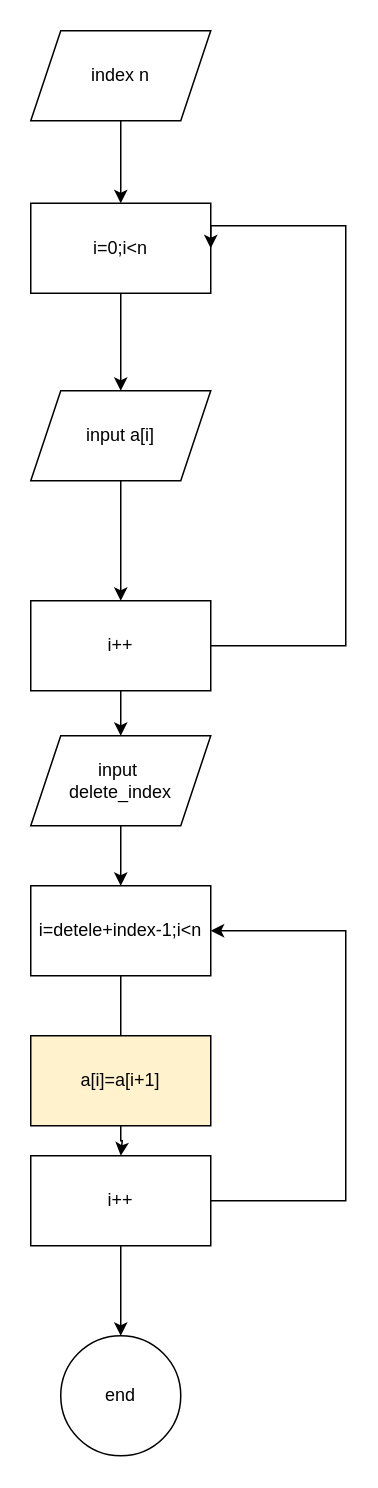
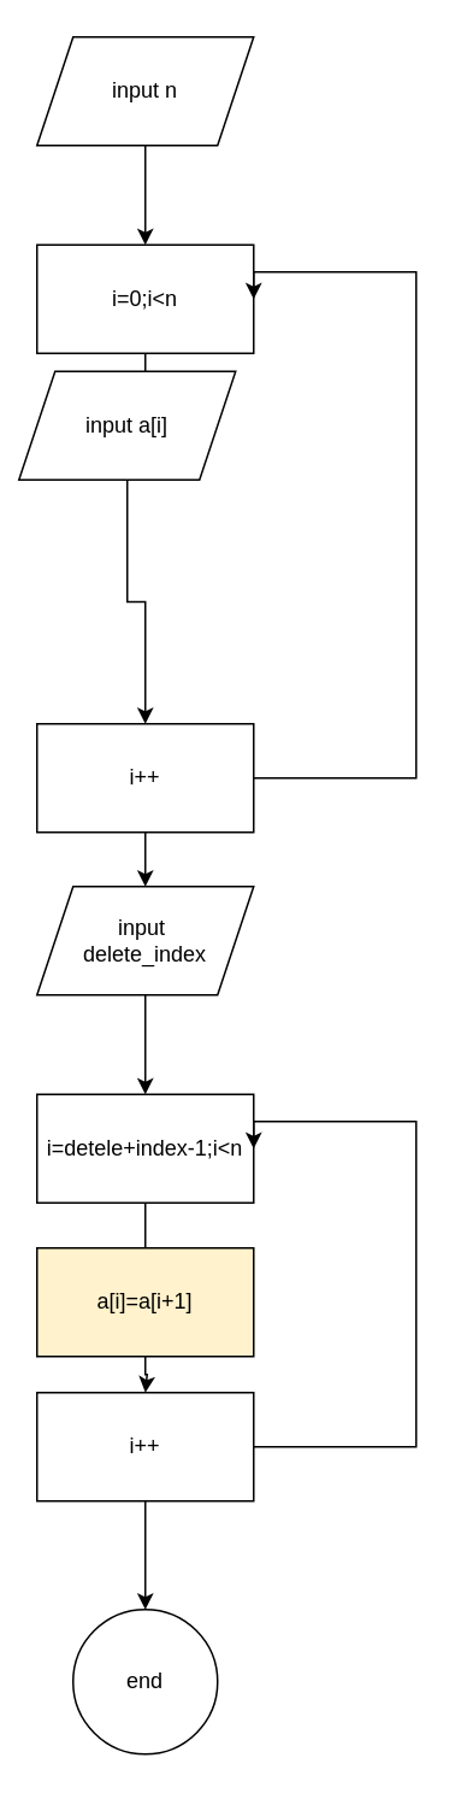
  <mxCell id="0" />
  <mxCell id="1" parent="0" />
  <mxCell id="2" value="" style="edgeStyle=orthogonalEdgeStyle;rounded=0;orthogonalLoop=1;jettySize=auto;html=1;" parent="1" source="3" target="5" edge="1"><mxGeometry relative="1" as="geometry" /></mxCell>
- <mxCell id="3" value="index n" style="shape=parallelogram;perimeter=parallelogramPerimeter;whiteSpace=wrap;html=1;fixedSize=1;" parent="1" vertex="1"><mxGeometry x="20" y="20" width="120" height="60" as="geometry" /></mxCell>
+ <mxCell id="3" value="input n" style="shape=parallelogram;perimeter=parallelogramPerimeter;whiteSpace=wrap;html=1;fixedSize=1;" parent="1" vertex="1"><mxGeometry x="20" y="20" width="120" height="60" as="geometry" /></mxCell>
  <mxCell id="4" value="" style="edgeStyle=orthogonalEdgeStyle;rounded=0;orthogonalLoop=1;jettySize=auto;html=1;" parent="1" source="5" target="7" edge="1"><mxGeometry relative="1" as="geometry" /></mxCell>
  <mxCell id="5" value="i=0;i&amp;lt;n" style="rounded=0;whiteSpace=wrap;html=1;" parent="1" vertex="1"><mxGeometry x="20" y="135" width="120" height="60" as="geometry" /></mxCell>
  <mxCell id="6" value="" style="edgeStyle=orthogonalEdgeStyle;rounded=0;orthogonalLoop=1;jettySize=auto;html=1;" parent="1" source="7" target="10" edge="1"><mxGeometry relative="1" as="geometry" /></mxCell>
- <mxCell id="7" value="input a[i]" style="shape=parallelogram;perimeter=parallelogramPerimeter;whiteSpace=wrap;html=1;fixedSize=1;rounded=0;" parent="1" vertex="1"><mxGeometry x="20" y="260" width="120" height="60" as="geometry" /></mxCell>
+ <mxCell id="7" value="input a[i]" style="shape=parallelogram;perimeter=parallelogramPerimeter;whiteSpace=wrap;html=1;fixedSize=1;rounded=0;" parent="1" vertex="1"><mxGeometry x="10" y="205" width="120" height="60" as="geometry" /></mxCell>
  <mxCell id="8" style="edgeStyle=orthogonalEdgeStyle;rounded=0;orthogonalLoop=1;jettySize=auto;html=1;entryX=1;entryY=0.5;entryDx=0;entryDy=0;" parent="1" source="10" target="5" edge="1"><mxGeometry relative="1" as="geometry"><Array as="points"><mxPoint x="230" y="430" /><mxPoint x="230" y="150" /></Array></mxGeometry></mxCell>
  <mxCell id="9" value="" style="edgeStyle=orthogonalEdgeStyle;rounded=0;orthogonalLoop=1;jettySize=auto;html=1;" parent="1" source="10" target="17" edge="1"><mxGeometry relative="1" as="geometry" /></mxCell>
  <mxCell id="10" value="i++" style="whiteSpace=wrap;html=1;rounded=0;" parent="1" vertex="1"><mxGeometry x="20" y="400" width="120" height="60" as="geometry" /></mxCell>
  <mxCell id="11" value="" style="edgeStyle=orthogonalEdgeStyle;rounded=0;orthogonalLoop=1;jettySize=auto;html=1;endArrow=none;" parent="1" source="12" target="19" edge="1"><mxGeometry relative="1" as="geometry" /></mxCell>
- <mxCell id="12" value="i=detele+index-1;i&amp;lt;n" style="rounded=0;whiteSpace=wrap;html=1;" parent="1" vertex="1"><mxGeometry x="20" y="590" width="120" height="60" as="geometry" /></mxCell>
+ <mxCell id="12" value="i=detele+index-1;i&amp;lt;n" style="rounded=0;whiteSpace=wrap;html=1;" parent="1" vertex="1"><mxGeometry x="20" y="605" width="120" height="60" as="geometry" /></mxCell>
  <mxCell id="13" style="edgeStyle=orthogonalEdgeStyle;rounded=0;orthogonalLoop=1;jettySize=auto;html=1;entryX=1;entryY=0.5;entryDx=0;entryDy=0;" parent="1" source="15" target="12" edge="1"><mxGeometry relative="1" as="geometry"><Array as="points"><mxPoint x="230" y="800" /><mxPoint x="230" y="620" /></Array></mxGeometry></mxCell>
  <mxCell id="14" value="" style="edgeStyle=orthogonalEdgeStyle;rounded=0;orthogonalLoop=1;jettySize=auto;html=1;" parent="1" source="15" target="20" edge="1"><mxGeometry relative="1" as="geometry" /></mxCell>
  <mxCell id="15" value="i++" style="whiteSpace=wrap;html=1;rounded=0;" parent="1" vertex="1"><mxGeometry x="20" y="770" width="120" height="60" as="geometry" /></mxCell>
  <mxCell id="16" value="" style="edgeStyle=orthogonalEdgeStyle;rounded=0;orthogonalLoop=1;jettySize=auto;html=1;" parent="1" source="17" target="12" edge="1"><mxGeometry relative="1" as="geometry" /></mxCell>
  <mxCell id="17" value="input&amp;nbsp;&lt;br&gt;delete_index" style="shape=parallelogram;perimeter=parallelogramPerimeter;whiteSpace=wrap;html=1;fixedSize=1;" parent="1" vertex="1"><mxGeometry x="20" y="490" width="120" height="60" as="geometry" /></mxCell>
  <mxCell id="18" value="" style="edgeStyle=orthogonalEdgeStyle;rounded=0;orthogonalLoop=1;jettySize=auto;html=1;" parent="1" source="19" edge="1"><mxGeometry relative="1" as="geometry"><mxPoint x="80" y="770" as="targetPoint" /><Array as="points"><mxPoint x="80" y="760" /><mxPoint x="81" y="760" /></Array></mxGeometry></mxCell>
  <mxCell id="19" value="a[i]=a[i+1]" style="rounded=0;whiteSpace=wrap;html=1;fillColor=#fff2cc;" parent="1" vertex="1"><mxGeometry x="20" y="690" width="120" height="60" as="geometry" /></mxCell>
  <mxCell id="20" value="end" style="ellipse;whiteSpace=wrap;html=1;rounded=0;" parent="1" vertex="1"><mxGeometry x="40" y="890" width="80" height="80" as="geometry" /></mxCell>
